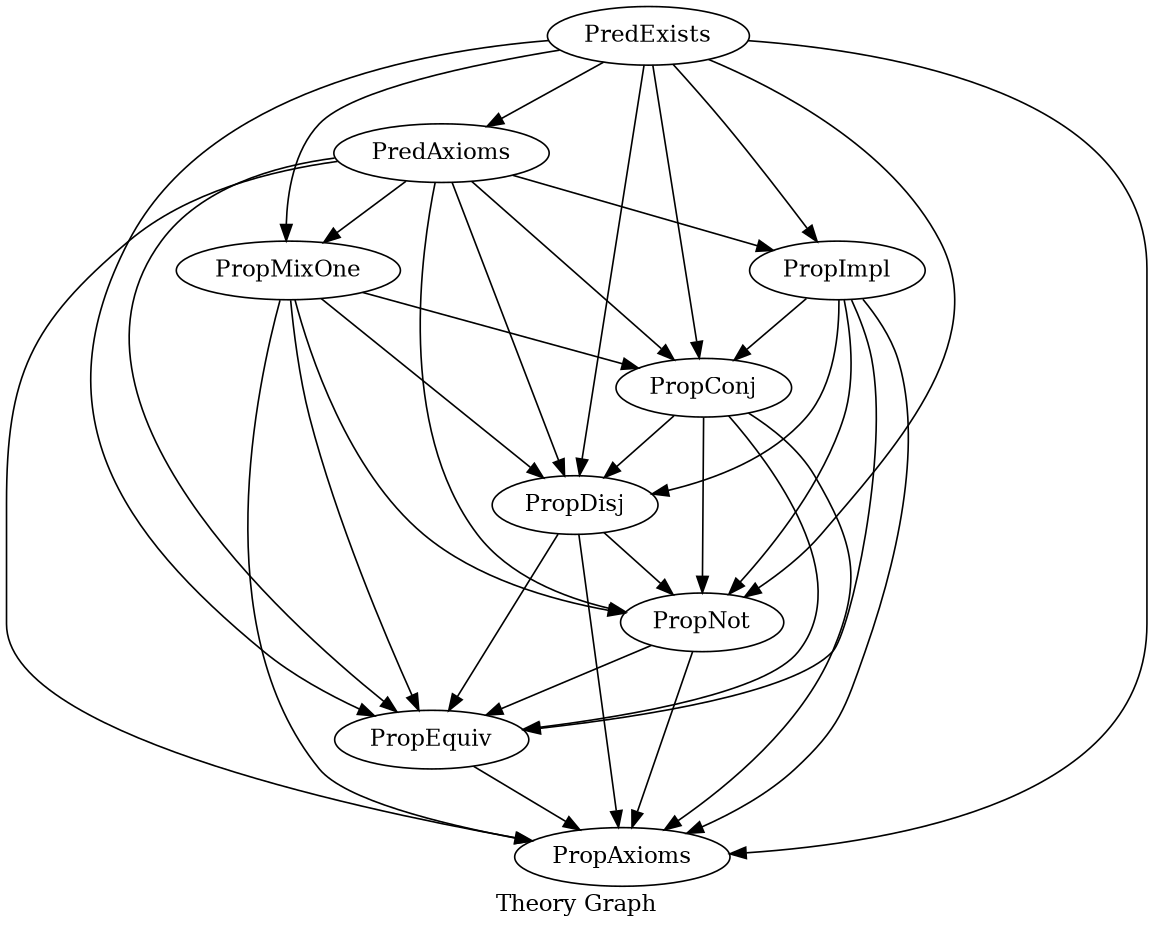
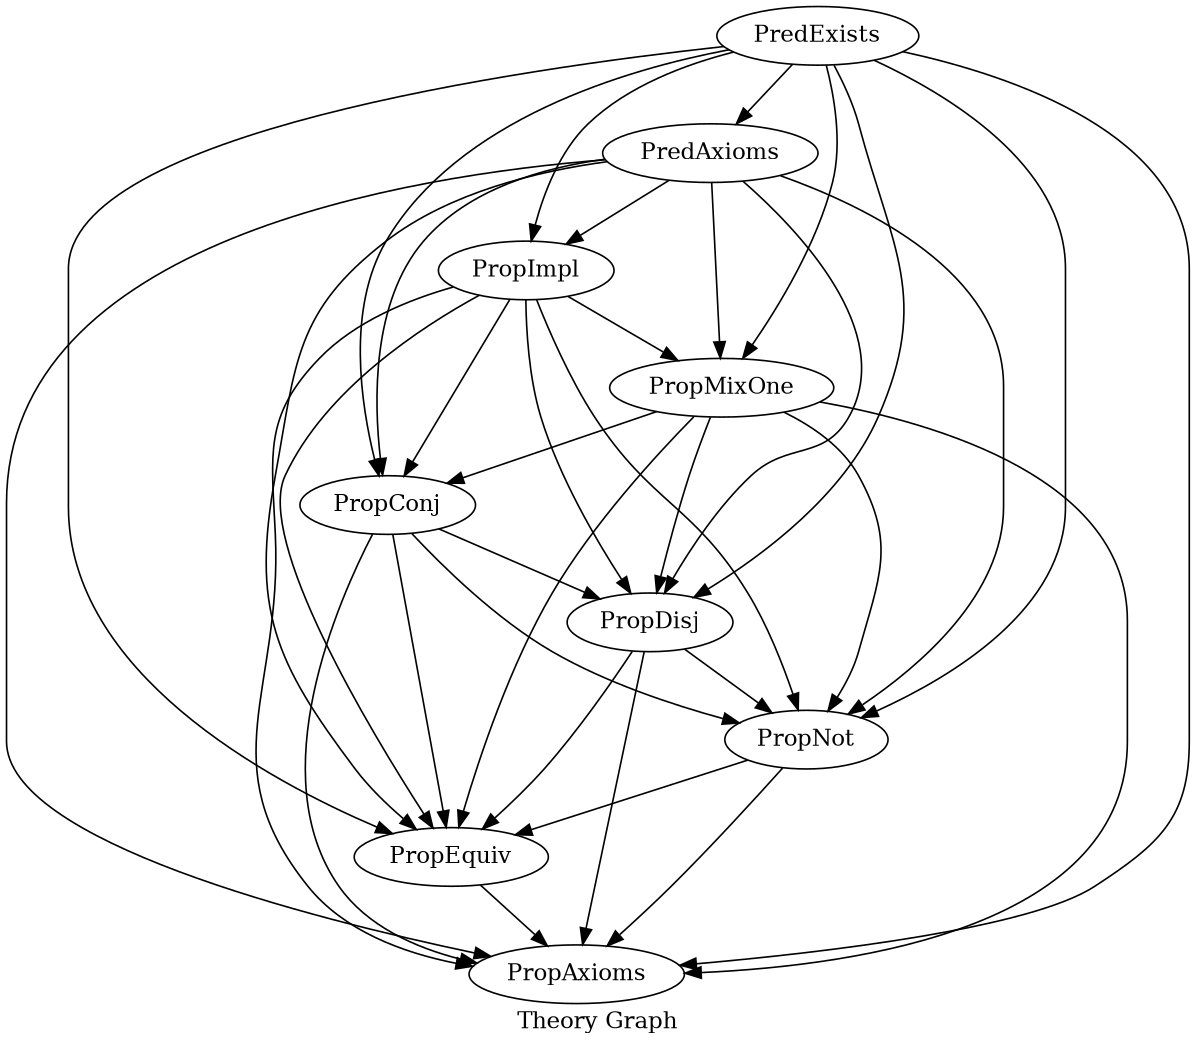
  digraph {
    label="Theory Graph"
    PredExists
    PredAxioms
    PropImpl
    PropMixOne
    PropConj
    PropDisj
    PropNot
    PropEquiv
    PropAxioms
    PredExists -> PredAxioms
    PredExists -> PropImpl
    PredExists -> PropMixOne
    PredExists -> PropConj
    PredExists -> PropDisj
    PredExists -> PropNot
    PredExists -> PropEquiv
    PredExists -> PropAxioms
    PredAxioms -> PropImpl
    PredAxioms -> PropMixOne
    PredAxioms -> PropConj
    PredAxioms -> PropDisj
    PredAxioms -> PropNot
    PredAxioms -> PropEquiv
    PredAxioms -> PropAxioms
+   PropImpl -> PropMixOne
    PropImpl -> PropConj
    PropImpl -> PropDisj
    PropImpl -> PropNot
    PropImpl -> PropEquiv
    PropImpl -> PropAxioms
    PropMixOne -> PropConj
    PropMixOne -> PropDisj
    PropMixOne -> PropNot
    PropMixOne -> PropEquiv
    PropMixOne -> PropAxioms
    PropConj -> PropDisj
    PropConj -> PropNot
    PropConj -> PropEquiv
    PropConj -> PropAxioms
    PropDisj -> PropNot
    PropDisj -> PropEquiv
    PropDisj -> PropAxioms
    PropNot -> PropEquiv
    PropNot -> PropAxioms
    PropEquiv -> PropAxioms
  }
